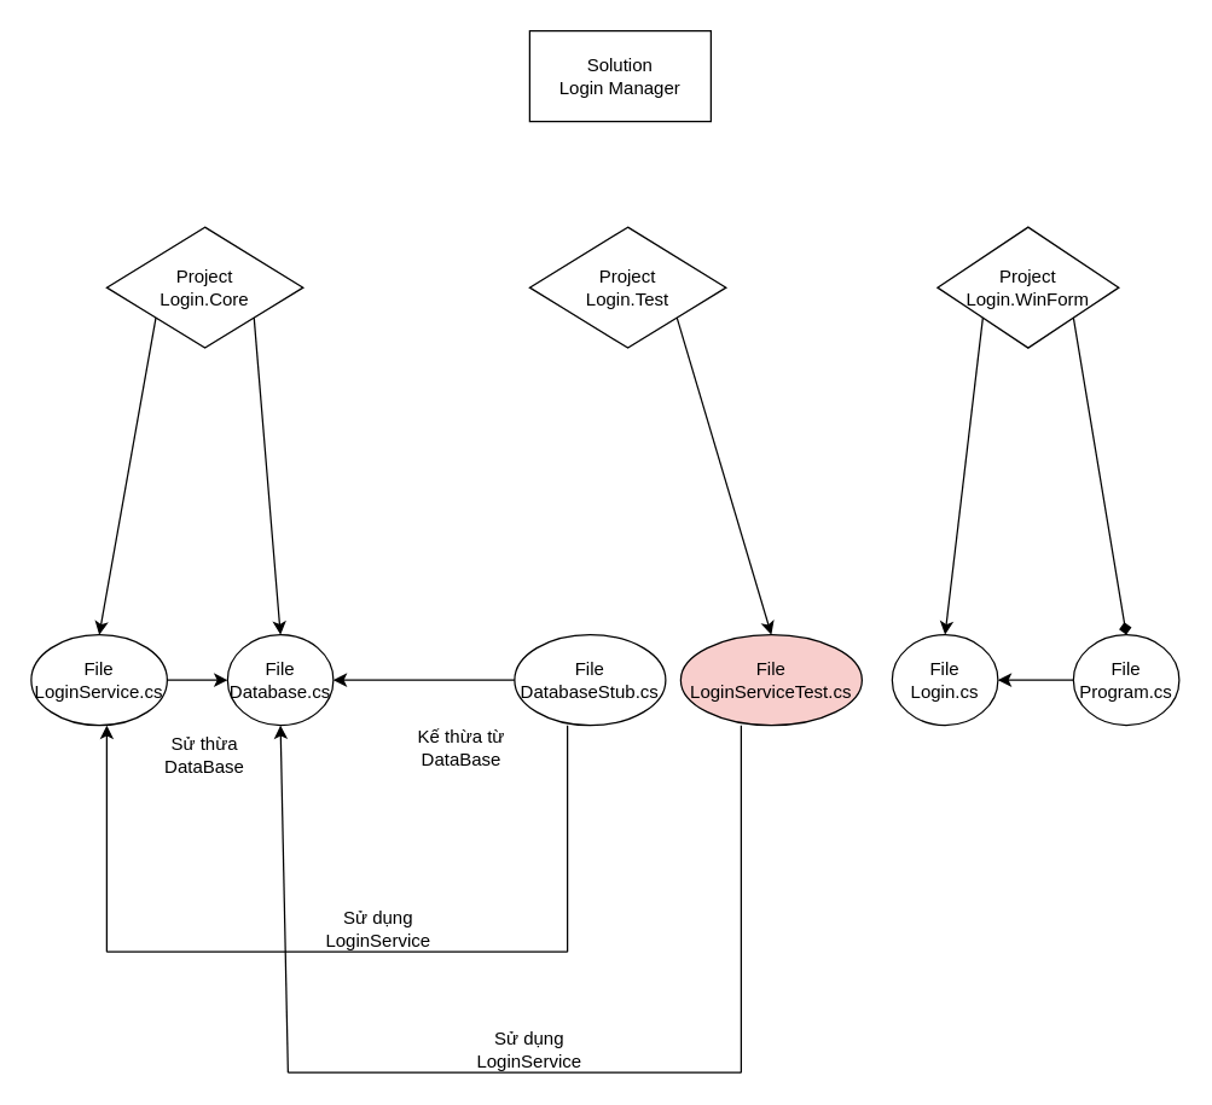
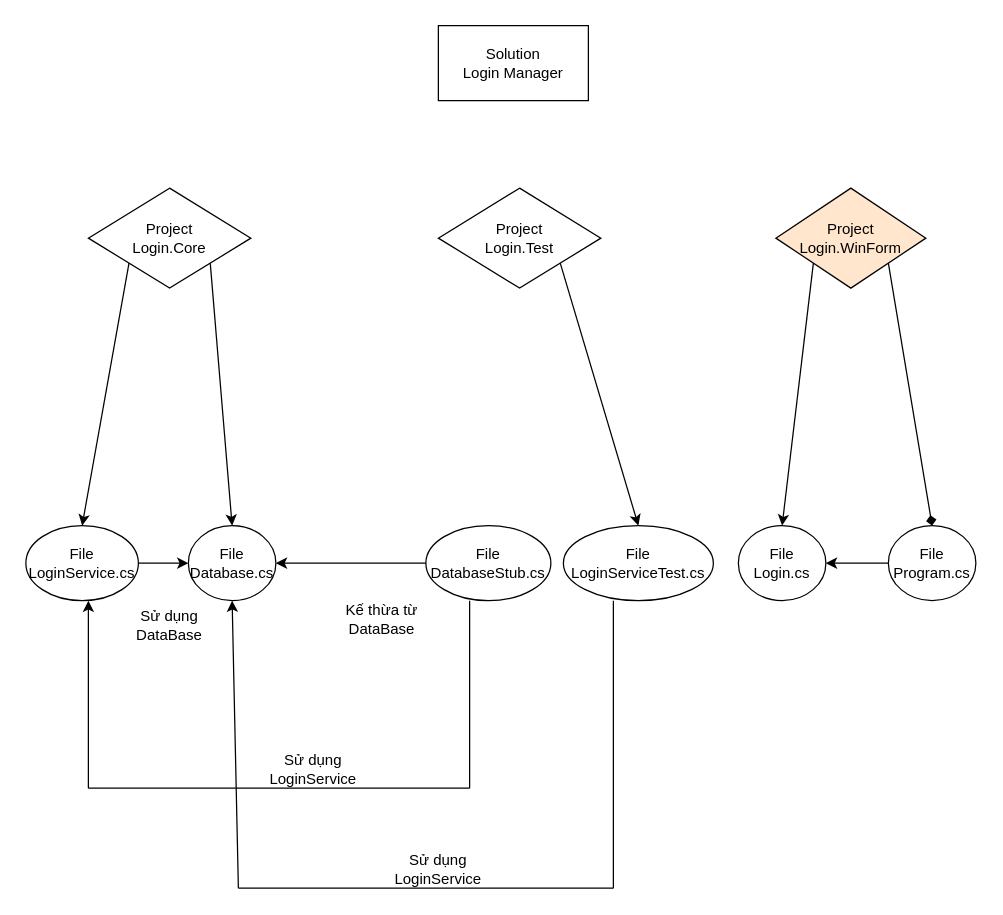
  <mxCell id="0" />
  <mxCell id="1" parent="0" />
  <mxCell id="2" value="Solution&lt;br&gt;Login Manager" style="rounded=0;whiteSpace=wrap;html=1;" vertex="1" parent="1"><mxGeometry x="350" y="20" width="120" height="60" as="geometry" /></mxCell>
  <mxCell id="3" value="Project&lt;br&gt;Login.Core" style="rhombus;whiteSpace=wrap;html=1;" vertex="1" parent="1"><mxGeometry x="70" y="150" width="130" height="80" as="geometry" /></mxCell>
- <mxCell id="4" value="Project&lt;br&gt;Login.WinForm" style="rhombus;whiteSpace=wrap;html=1;" vertex="1" parent="1"><mxGeometry x="620" y="150" width="120" height="80" as="geometry" /></mxCell>
+ <mxCell id="4" value="Project&lt;br&gt;Login.WinForm" style="rhombus;whiteSpace=wrap;html=1;fillColor=#ffe6cc;" vertex="1" parent="1"><mxGeometry x="620" y="150" width="120" height="80" as="geometry" /></mxCell>
  <mxCell id="5" value="Project&lt;br&gt;Login.Test" style="rhombus;whiteSpace=wrap;html=1;" vertex="1" parent="1"><mxGeometry x="350" y="150" width="130" height="80" as="geometry" /></mxCell>
  <mxCell id="6" value="File&lt;br&gt;LoginService.cs" style="ellipse;whiteSpace=wrap;html=1;" vertex="1" parent="1"><mxGeometry x="20" y="420" width="90" height="60" as="geometry" /></mxCell>
  <mxCell id="7" value="File&lt;br&gt;Database.cs" style="ellipse;whiteSpace=wrap;html=1;" vertex="1" parent="1"><mxGeometry x="150" y="420" width="70" height="60" as="geometry" /></mxCell>
  <mxCell id="8" value="File&lt;br&gt;DatabaseStub.cs" style="ellipse;whiteSpace=wrap;html=1;" vertex="1" parent="1"><mxGeometry x="340" y="420" width="100" height="60" as="geometry" /></mxCell>
- <mxCell id="9" value="File&lt;br&gt;LoginServiceTest.cs" style="ellipse;whiteSpace=wrap;html=1;fillColor=#f8cecc;" vertex="1" parent="1"><mxGeometry x="450" y="420" width="120" height="60" as="geometry" /></mxCell>
+ <mxCell id="9" value="File&lt;br&gt;LoginServiceTest.cs" style="ellipse;whiteSpace=wrap;html=1;" vertex="1" parent="1"><mxGeometry x="450" y="420" width="120" height="60" as="geometry" /></mxCell>
  <mxCell id="10" value="File&lt;br&gt;Login.cs" style="ellipse;whiteSpace=wrap;html=1;" vertex="1" parent="1"><mxGeometry x="590" y="420" width="70" height="60" as="geometry" /></mxCell>
  <mxCell id="11" value="File&lt;br&gt;Program.cs" style="ellipse;whiteSpace=wrap;html=1;" vertex="1" parent="1"><mxGeometry x="710" y="420" width="70" height="60" as="geometry" /></mxCell>
  <mxCell id="12" value="" style="endArrow=classic;html=1;rounded=0;exitX=0;exitY=1;exitDx=0;exitDy=0;entryX=0.5;entryY=0;entryDx=0;entryDy=0;" edge="1" parent="1" source="3" target="6"><mxGeometry width="50" height="50" relative="1" as="geometry"><mxPoint x="310" y="350" as="sourcePoint" /><mxPoint x="360" y="300" as="targetPoint" /></mxGeometry></mxCell>
  <mxCell id="13" value="" style="endArrow=classic;html=1;rounded=0;exitX=1;exitY=1;exitDx=0;exitDy=0;entryX=0.5;entryY=0;entryDx=0;entryDy=0;" edge="1" parent="1" source="3" target="7"><mxGeometry width="50" height="50" relative="1" as="geometry"><mxPoint x="310" y="350" as="sourcePoint" /><mxPoint x="360" y="300" as="targetPoint" /></mxGeometry></mxCell>
  <mxCell id="14" value="" style="endArrow=classic;html=1;rounded=0;exitX=1;exitY=1;exitDx=0;exitDy=0;entryX=0.5;entryY=0;entryDx=0;entryDy=0;" edge="1" parent="1" source="5" target="9"><mxGeometry width="50" height="50" relative="1" as="geometry"><mxPoint x="310" y="350" as="sourcePoint" /><mxPoint x="360" y="300" as="targetPoint" /></mxGeometry></mxCell>
  <mxCell id="15" value="" style="endArrow=classic;html=1;rounded=0;exitX=0;exitY=1;exitDx=0;exitDy=0;entryX=0.5;entryY=0;entryDx=0;entryDy=0;" edge="1" parent="1" source="4" target="10"><mxGeometry width="50" height="50" relative="1" as="geometry"><mxPoint x="670" y="350" as="sourcePoint" /><mxPoint x="720" y="300" as="targetPoint" /></mxGeometry></mxCell>
  <mxCell id="16" value="" style="endArrow=diamond;html=1;rounded=0;exitX=1;exitY=1;exitDx=0;exitDy=0;entryX=0.5;entryY=0;entryDx=0;entryDy=0;" edge="1" parent="1" source="4" target="11"><mxGeometry width="50" height="50" relative="1" as="geometry"><mxPoint x="670" y="350" as="sourcePoint" /><mxPoint x="720" y="300" as="targetPoint" /></mxGeometry></mxCell>
  <mxCell id="17" value="" style="endArrow=none;html=1;rounded=0;entryX=0.5;entryY=1;entryDx=0;entryDy=0;" edge="1" parent="1"><mxGeometry width="50" height="50" relative="1" as="geometry"><mxPoint x="490" y="710" as="sourcePoint" /><mxPoint x="490" y="480" as="targetPoint" /></mxGeometry></mxCell>
  <mxCell id="18" value="" style="endArrow=none;html=1;rounded=0;" edge="1" parent="1"><mxGeometry width="50" height="50" relative="1" as="geometry"><mxPoint x="490" y="710" as="sourcePoint" /><mxPoint x="190" y="710" as="targetPoint" /></mxGeometry></mxCell>
  <mxCell id="19" value="" style="endArrow=classic;html=1;rounded=0;entryX=0.5;entryY=1;entryDx=0;entryDy=0;" edge="1" parent="1" target="7"><mxGeometry width="50" height="50" relative="1" as="geometry"><mxPoint x="190" y="710" as="sourcePoint" /><mxPoint x="300" y="500" as="targetPoint" /></mxGeometry></mxCell>
  <mxCell id="20" value="" style="endArrow=none;html=1;rounded=0;entryX=0.5;entryY=1;entryDx=0;entryDy=0;" edge="1" parent="1"><mxGeometry width="50" height="50" relative="1" as="geometry"><mxPoint x="375" y="630" as="sourcePoint" /><mxPoint x="375" y="480" as="targetPoint" /></mxGeometry></mxCell>
  <mxCell id="21" value="" style="endArrow=none;html=1;rounded=0;" edge="1" parent="1"><mxGeometry width="50" height="50" relative="1" as="geometry"><mxPoint x="375" y="630" as="sourcePoint" /><mxPoint x="70" y="630" as="targetPoint" /><Array as="points"><mxPoint x="230" y="630" /></Array></mxGeometry></mxCell>
  <mxCell id="22" value="" style="endArrow=classic;html=1;rounded=0;entryX=0.5;entryY=1;entryDx=0;entryDy=0;" edge="1" parent="1"><mxGeometry width="50" height="50" relative="1" as="geometry"><mxPoint x="70" y="630" as="sourcePoint" /><mxPoint x="70" y="480" as="targetPoint" /></mxGeometry></mxCell>
  <mxCell id="23" value="" style="endArrow=classic;html=1;rounded=0;exitX=0;exitY=0.5;exitDx=0;exitDy=0;entryX=1;entryY=0.5;entryDx=0;entryDy=0;" edge="1" parent="1" source="11" target="10"><mxGeometry width="50" height="50" relative="1" as="geometry"><mxPoint x="590" y="550" as="sourcePoint" /><mxPoint x="640" y="500" as="targetPoint" /></mxGeometry></mxCell>
  <mxCell id="24" value="Sử dụng LoginService" style="text;html=1;strokeColor=none;fillColor=none;align=center;verticalAlign=middle;whiteSpace=wrap;rounded=0;" vertex="1" parent="1"><mxGeometry x="320" y="680" width="60" height="30" as="geometry" /></mxCell>
  <mxCell id="25" value="Sử dụng LoginService" style="text;html=1;strokeColor=none;fillColor=none;align=center;verticalAlign=middle;whiteSpace=wrap;rounded=0;" vertex="1" parent="1"><mxGeometry x="220" y="600" width="60" height="30" as="geometry" /></mxCell>
  <mxCell id="26" value="Kế thừa từ DataBase" style="text;html=1;strokeColor=none;fillColor=none;align=center;verticalAlign=middle;whiteSpace=wrap;rounded=0;" vertex="1" parent="1"><mxGeometry x="260" y="480" width="90" height="30" as="geometry" /></mxCell>
  <mxCell id="27" value="" style="endArrow=classic;html=1;rounded=0;exitX=0;exitY=0.5;exitDx=0;exitDy=0;entryX=1;entryY=0.5;entryDx=0;entryDy=0;" edge="1" parent="1" source="8" target="7"><mxGeometry width="50" height="50" relative="1" as="geometry"><mxPoint x="300" y="449.5" as="sourcePoint" /><mxPoint x="250" y="449.5" as="targetPoint" /></mxGeometry></mxCell>
  <mxCell id="28" value="" style="endArrow=classic;html=1;rounded=0;exitX=1;exitY=0.5;exitDx=0;exitDy=0;entryX=0;entryY=0.5;entryDx=0;entryDy=0;" edge="1" parent="1" source="6" target="7"><mxGeometry width="50" height="50" relative="1" as="geometry"><mxPoint x="220" y="470" as="sourcePoint" /><mxPoint x="100" y="470" as="targetPoint" /></mxGeometry></mxCell>
- <mxCell id="29" value="Sử thừa DataBase" style="text;html=1;strokeColor=none;fillColor=none;align=center;verticalAlign=middle;whiteSpace=wrap;rounded=0;" vertex="1" parent="1"><mxGeometry x="90" y="485" width="90" height="30" as="geometry" /></mxCell>
+ <mxCell id="29" value="Sử dụng DataBase" style="text;html=1;strokeColor=none;fillColor=none;align=center;verticalAlign=middle;whiteSpace=wrap;rounded=0;" vertex="1" parent="1"><mxGeometry x="90" y="485" width="90" height="30" as="geometry" /></mxCell>
